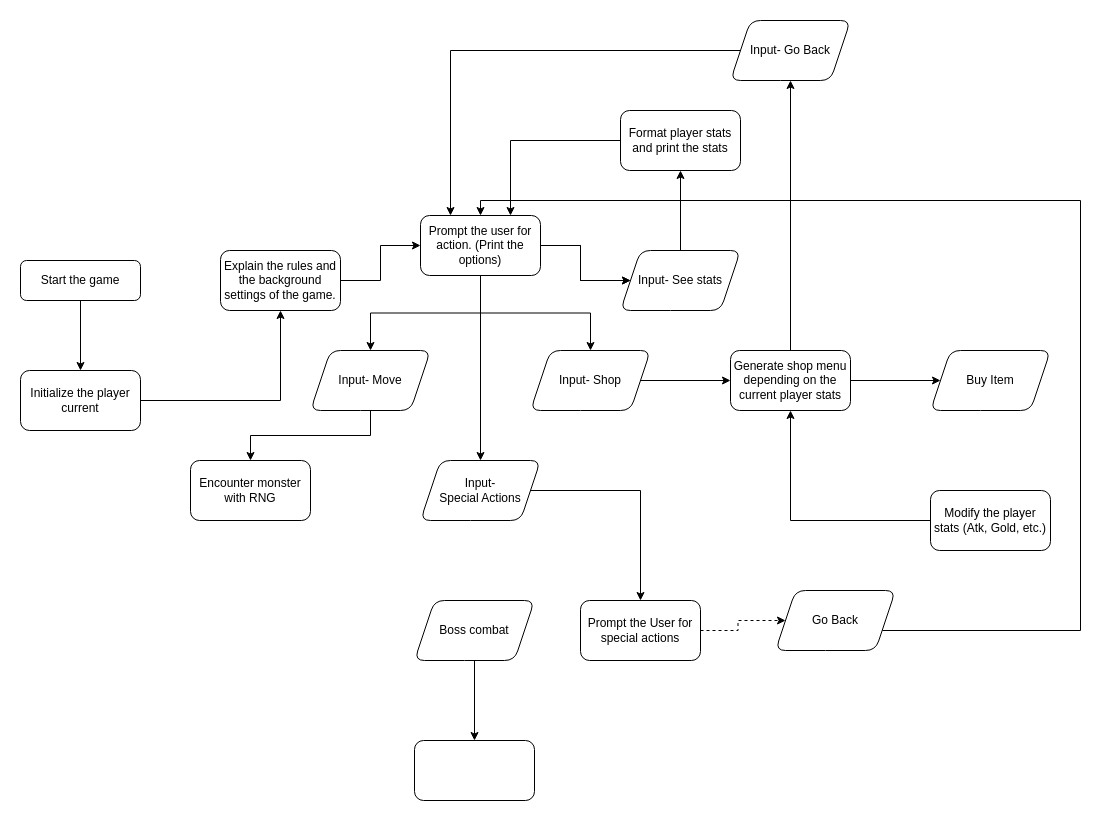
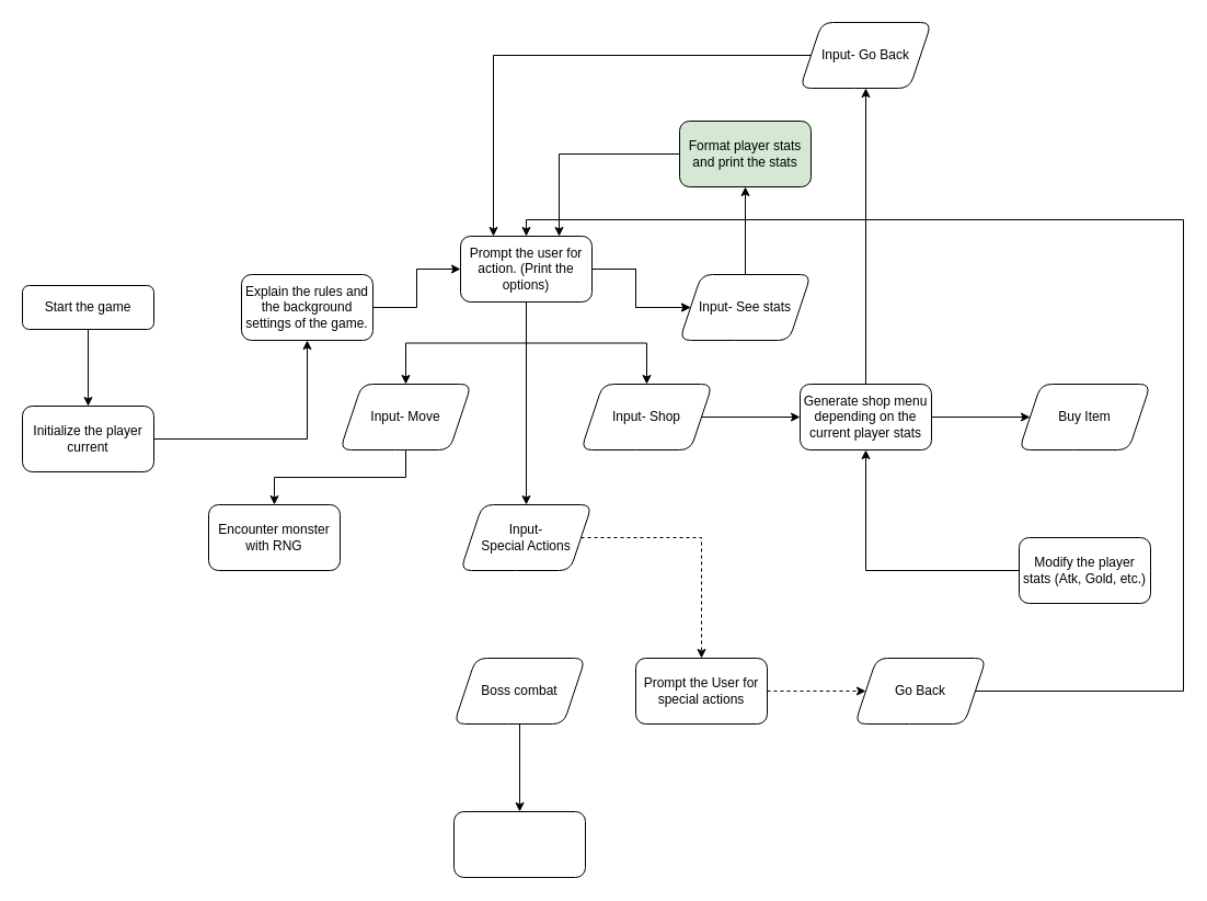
  <mxCell id="0" />
  <mxCell id="1" parent="0" />
  <mxCell id="2" value="" style="edgeStyle=orthogonalEdgeStyle;rounded=0;orthogonalLoop=1;jettySize=auto;html=1;exitX=1;exitY=0.5;exitDx=0;exitDy=0;" edge="1" parent="1" source="21" target="6"><mxGeometry relative="1" as="geometry" /></mxCell>
  <mxCell id="3" value="" style="edgeStyle=orthogonalEdgeStyle;rounded=0;orthogonalLoop=1;jettySize=auto;html=1;" edge="1" parent="1" source="4" target="21"><mxGeometry relative="1" as="geometry" /></mxCell>
  <mxCell id="4" value="Start the game" style="rounded=1;whiteSpace=wrap;html=1;fontSize=12;glass=0;strokeWidth=1;shadow=0;" parent="1" vertex="1"><mxGeometry x="20" y="260" width="120" height="40" as="geometry" /></mxCell>
  <mxCell id="5" value="" style="edgeStyle=orthogonalEdgeStyle;rounded=0;orthogonalLoop=1;jettySize=auto;html=1;" edge="1" parent="1" source="6" target="12"><mxGeometry relative="1" as="geometry" /></mxCell>
  <mxCell id="6" value="Explain the rules and the background settings of the game." style="whiteSpace=wrap;html=1;rounded=1;glass=0;strokeWidth=1;shadow=0;" vertex="1" parent="1"><mxGeometry x="220" y="250" width="120" height="60" as="geometry" /></mxCell>
  <mxCell id="7" value="" style="edgeStyle=orthogonalEdgeStyle;rounded=0;orthogonalLoop=1;jettySize=auto;html=1;" edge="1" parent="1" source="12" target="14"><mxGeometry relative="1" as="geometry" /></mxCell>
  <mxCell id="8" value="" style="edgeStyle=orthogonalEdgeStyle;rounded=0;orthogonalLoop=1;jettySize=auto;html=1;" edge="1" parent="1" source="12" target="16"><mxGeometry relative="1" as="geometry" /></mxCell>
  <mxCell id="9" value="" style="edgeStyle=orthogonalEdgeStyle;rounded=0;orthogonalLoop=1;jettySize=auto;html=1;" edge="1" parent="1" source="12" target="16"><mxGeometry relative="1" as="geometry" /></mxCell>
  <mxCell id="10" value="" style="edgeStyle=orthogonalEdgeStyle;rounded=0;orthogonalLoop=1;jettySize=auto;html=1;" edge="1" parent="1" source="12" target="18"><mxGeometry relative="1" as="geometry" /></mxCell>
  <mxCell id="11" value="" style="edgeStyle=orthogonalEdgeStyle;rounded=0;orthogonalLoop=1;jettySize=auto;html=1;" edge="1" parent="1" source="12" target="20"><mxGeometry relative="1" as="geometry" /></mxCell>
  <mxCell id="12" value="Prompt the user for action. (Print the options)" style="whiteSpace=wrap;html=1;rounded=1;glass=0;strokeWidth=1;shadow=0;" vertex="1" parent="1"><mxGeometry x="420" y="215" width="120" height="60" as="geometry" /></mxCell>
  <mxCell id="13" value="" style="edgeStyle=orthogonalEdgeStyle;rounded=0;orthogonalLoop=1;jettySize=auto;html=1;" edge="1" parent="1" source="14" target="39"><mxGeometry relative="1" as="geometry" /></mxCell>
  <mxCell id="14" value="Input- Move" style="shape=parallelogram;perimeter=parallelogramPerimeter;whiteSpace=wrap;html=1;fixedSize=1;rounded=1;glass=0;strokeWidth=1;shadow=0;" vertex="1" parent="1"><mxGeometry x="310" y="350" width="120" height="60" as="geometry" /></mxCell>
  <mxCell id="15" value="" style="edgeStyle=orthogonalEdgeStyle;rounded=0;orthogonalLoop=1;jettySize=auto;html=1;" edge="1" parent="1" source="16" target="23"><mxGeometry relative="1" as="geometry" /></mxCell>
  <mxCell id="16" value="Input- See stats" style="shape=parallelogram;perimeter=parallelogramPerimeter;whiteSpace=wrap;html=1;fixedSize=1;rounded=1;glass=0;strokeWidth=1;shadow=0;" vertex="1" parent="1"><mxGeometry x="620" y="250" width="120" height="60" as="geometry" /></mxCell>
  <mxCell id="17" value="" style="edgeStyle=orthogonalEdgeStyle;rounded=0;orthogonalLoop=1;jettySize=auto;html=1;" edge="1" parent="1" source="18" target="26"><mxGeometry relative="1" as="geometry" /></mxCell>
  <mxCell id="18" value="Input- Shop" style="shape=parallelogram;perimeter=parallelogramPerimeter;whiteSpace=wrap;html=1;fixedSize=1;rounded=1;glass=0;strokeWidth=1;shadow=0;" vertex="1" parent="1"><mxGeometry x="530" y="350" width="120" height="60" as="geometry" /></mxCell>
- <mxCell id="19" value="" style="edgeStyle=orthogonalEdgeStyle;rounded=0;orthogonalLoop=1;jettySize=auto;html=1;" edge="1" parent="1" source="20" target="33"><mxGeometry relative="1" as="geometry" /></mxCell>
+ <mxCell id="19" value="" style="edgeStyle=orthogonalEdgeStyle;rounded=0;orthogonalLoop=1;jettySize=auto;html=1;dashed=1;" edge="1" parent="1" source="20" target="33"><mxGeometry relative="1" as="geometry" /></mxCell>
  <mxCell id="20" value="Input- &lt;br&gt;Special Actions" style="shape=parallelogram;perimeter=parallelogramPerimeter;whiteSpace=wrap;html=1;fixedSize=1;rounded=1;glass=0;strokeWidth=1;shadow=0;" vertex="1" parent="1"><mxGeometry x="420" y="460" width="120" height="60" as="geometry" /></mxCell>
  <mxCell id="21" value="Initialize the player current" style="whiteSpace=wrap;html=1;rounded=1;glass=0;strokeWidth=1;shadow=0;" vertex="1" parent="1"><mxGeometry x="20" y="370" width="120" height="60" as="geometry" /></mxCell>
  <mxCell id="22" style="edgeStyle=orthogonalEdgeStyle;rounded=0;orthogonalLoop=1;jettySize=auto;html=1;exitX=0;exitY=0.5;exitDx=0;exitDy=0;entryX=0.75;entryY=0;entryDx=0;entryDy=0;" edge="1" parent="1" source="23" target="12"><mxGeometry relative="1" as="geometry" /></mxCell>
- <mxCell id="23" value="Format player stats and print the stats" style="whiteSpace=wrap;html=1;rounded=1;glass=0;strokeWidth=1;shadow=0;" vertex="1" parent="1"><mxGeometry x="620" y="110" width="120" height="60" as="geometry" /></mxCell>
+ <mxCell id="23" value="Format player stats and print the stats" style="whiteSpace=wrap;html=1;rounded=1;glass=0;strokeWidth=1;shadow=0;fillColor=#d5e8d4;" vertex="1" parent="1"><mxGeometry x="620" y="110" width="120" height="60" as="geometry" /></mxCell>
  <mxCell id="24" value="" style="edgeStyle=orthogonalEdgeStyle;rounded=0;orthogonalLoop=1;jettySize=auto;html=1;" edge="1" parent="1" source="26" target="27"><mxGeometry relative="1" as="geometry" /></mxCell>
  <mxCell id="25" value="" style="edgeStyle=orthogonalEdgeStyle;rounded=0;orthogonalLoop=1;jettySize=auto;html=1;" edge="1" parent="1" source="26" target="31"><mxGeometry relative="1" as="geometry" /></mxCell>
  <mxCell id="26" value="Generate shop menu depending on the current player stats" style="whiteSpace=wrap;html=1;rounded=1;glass=0;strokeWidth=1;shadow=0;" vertex="1" parent="1"><mxGeometry x="730" y="350" width="120" height="60" as="geometry" /></mxCell>
  <mxCell id="27" value="Buy Item" style="shape=parallelogram;perimeter=parallelogramPerimeter;whiteSpace=wrap;html=1;fixedSize=1;rounded=1;glass=0;strokeWidth=1;shadow=0;" vertex="1" parent="1"><mxGeometry x="930" y="350" width="120" height="60" as="geometry" /></mxCell>
  <mxCell id="28" style="edgeStyle=orthogonalEdgeStyle;rounded=0;orthogonalLoop=1;jettySize=auto;html=1;exitX=0;exitY=0.5;exitDx=0;exitDy=0;entryX=0.5;entryY=1;entryDx=0;entryDy=0;" edge="1" parent="1" source="29" target="26"><mxGeometry relative="1" as="geometry" /></mxCell>
  <mxCell id="29" value="Modify the player stats (Atk, Gold, etc.)" style="whiteSpace=wrap;html=1;rounded=1;glass=0;strokeWidth=1;shadow=0;" vertex="1" parent="1"><mxGeometry x="930" y="490" width="120" height="60" as="geometry" /></mxCell>
  <mxCell id="30" style="edgeStyle=orthogonalEdgeStyle;rounded=0;orthogonalLoop=1;jettySize=auto;html=1;exitX=0;exitY=0.5;exitDx=0;exitDy=0;entryX=0.25;entryY=0;entryDx=0;entryDy=0;" edge="1" parent="1" source="31" target="12"><mxGeometry relative="1" as="geometry" /></mxCell>
  <mxCell id="31" value="Input- Go Back" style="shape=parallelogram;perimeter=parallelogramPerimeter;whiteSpace=wrap;html=1;fixedSize=1;rounded=1;glass=0;strokeWidth=1;shadow=0;" vertex="1" parent="1"><mxGeometry x="730" y="20" width="120" height="60" as="geometry" /></mxCell>
  <mxCell id="32" value="" style="edgeStyle=orthogonalEdgeStyle;rounded=0;orthogonalLoop=1;jettySize=auto;html=1;dashed=1;" edge="1" parent="1" source="33" target="38"><mxGeometry relative="1" as="geometry" /></mxCell>
  <mxCell id="33" value="Prompt the User for special actions" style="whiteSpace=wrap;html=1;rounded=1;glass=0;strokeWidth=1;shadow=0;" vertex="1" parent="1"><mxGeometry x="580" y="600" width="120" height="60" as="geometry" /></mxCell>
  <mxCell id="34" value="" style="edgeStyle=orthogonalEdgeStyle;rounded=0;orthogonalLoop=1;jettySize=auto;html=1;" edge="1" parent="1" source="35" target="36"><mxGeometry relative="1" as="geometry" /></mxCell>
  <mxCell id="35" value="Boss combat" style="shape=parallelogram;perimeter=parallelogramPerimeter;whiteSpace=wrap;html=1;fixedSize=1;rounded=1;glass=0;strokeWidth=1;shadow=0;" vertex="1" parent="1"><mxGeometry x="414" y="600" width="120" height="60" as="geometry" /></mxCell>
  <mxCell id="36" value="" style="whiteSpace=wrap;html=1;rounded=1;glass=0;strokeWidth=1;shadow=0;" vertex="1" parent="1"><mxGeometry x="414" y="740" width="120" height="60" as="geometry" /></mxCell>
  <mxCell id="37" style="edgeStyle=orthogonalEdgeStyle;rounded=0;orthogonalLoop=1;jettySize=auto;html=1;entryX=0.5;entryY=0;entryDx=0;entryDy=0;" edge="1" parent="1" source="38" target="12"><mxGeometry relative="1" as="geometry"><mxPoint x="1090" y="200" as="targetPoint" /><Array as="points"><mxPoint x="1080" y="630" /><mxPoint x="1080" y="200" /><mxPoint x="480" y="200" /></Array></mxGeometry></mxCell>
- <mxCell id="38" value="Go Back" style="shape=parallelogram;perimeter=parallelogramPerimeter;whiteSpace=wrap;html=1;fixedSize=1;rounded=1;glass=0;strokeWidth=1;shadow=0;" vertex="1" parent="1"><mxGeometry x="775" y="590" width="120" height="60" as="geometry" /></mxCell>
+ <mxCell id="38" value="Go Back" style="shape=parallelogram;perimeter=parallelogramPerimeter;whiteSpace=wrap;html=1;fixedSize=1;rounded=1;glass=0;strokeWidth=1;shadow=0;" vertex="1" parent="1"><mxGeometry x="780" y="600" width="120" height="60" as="geometry" /></mxCell>
  <mxCell id="39" value="Encounter monster with RNG" style="whiteSpace=wrap;html=1;rounded=1;glass=0;strokeWidth=1;shadow=0;" vertex="1" parent="1"><mxGeometry x="190" y="460" width="120" height="60" as="geometry" /></mxCell>
